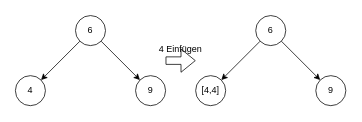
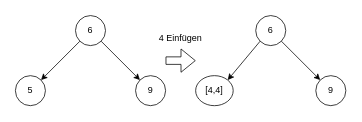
  <mxCell id="0" />
  <mxCell id="1" parent="0" />
  <mxCell id="2" value="6" style="ellipse;whiteSpace=wrap;html=1;aspect=fixed;" vertex="1" parent="1"><mxGeometry x="100" y="20" width="40" height="40" as="geometry" /></mxCell>
- <mxCell id="3" value="4" style="ellipse;whiteSpace=wrap;html=1;aspect=fixed;" vertex="1" parent="1"><mxGeometry x="20" y="100" width="40" height="40" as="geometry" /></mxCell>
+ <mxCell id="3" value="5" style="ellipse;whiteSpace=wrap;html=1;aspect=fixed;" vertex="1" parent="1"><mxGeometry x="20" y="100" width="40" height="40" as="geometry" /></mxCell>
  <mxCell id="4" value="9" style="ellipse;whiteSpace=wrap;html=1;aspect=fixed;" vertex="1" parent="1"><mxGeometry x="180" y="100" width="40" height="40" as="geometry" /></mxCell>
  <mxCell id="5" value="" style="endArrow=classic;html=1;exitX=0;exitY=1;exitDx=0;exitDy=0;entryX=1;entryY=0;entryDx=0;entryDy=0;" edge="1" parent="1" source="2" target="3"><mxGeometry width="50" height="50" relative="1" as="geometry"><mxPoint x="220" y="80" as="sourcePoint" /><mxPoint x="270" y="30" as="targetPoint" /></mxGeometry></mxCell>
  <mxCell id="6" value="" style="endArrow=classic;html=1;exitX=1;exitY=1;exitDx=0;exitDy=0;entryX=0;entryY=0;entryDx=0;entryDy=0;" edge="1" parent="1" source="2" target="4"><mxGeometry width="50" height="50" relative="1" as="geometry"><mxPoint x="115.858" y="64.142" as="sourcePoint" /><mxPoint x="190" y="110" as="targetPoint" /></mxGeometry></mxCell>
  <mxCell id="7" value="6" style="ellipse;whiteSpace=wrap;html=1;aspect=fixed;" vertex="1" parent="1"><mxGeometry x="340" y="20" width="40" height="40" as="geometry" /></mxCell>
- <mxCell id="8" value="[4,4]" style="ellipse;whiteSpace=wrap;html=1;aspect=fixed;" vertex="1" parent="1"><mxGeometry x="260" y="100" width="40" height="40" as="geometry" /></mxCell>
+ <mxCell id="8" value="[4,4]" style="ellipse;whiteSpace=wrap;html=1;aspect=fixed;" vertex="1" parent="1"><mxGeometry x="260" y="100" width="50" height="40" as="geometry" /></mxCell>
  <mxCell id="9" value="9" style="ellipse;whiteSpace=wrap;html=1;aspect=fixed;" vertex="1" parent="1"><mxGeometry x="420" y="100" width="40" height="40" as="geometry" /></mxCell>
  <mxCell id="10" value="" style="endArrow=classic;html=1;exitX=0;exitY=1;exitDx=0;exitDy=0;entryX=1;entryY=0;entryDx=0;entryDy=0;" edge="1" parent="1" source="7" target="8"><mxGeometry width="50" height="50" relative="1" as="geometry"><mxPoint x="460" y="80" as="sourcePoint" /><mxPoint x="510" y="30" as="targetPoint" /></mxGeometry></mxCell>
  <mxCell id="11" value="" style="endArrow=classic;html=1;exitX=1;exitY=1;exitDx=0;exitDy=0;entryX=0;entryY=0;entryDx=0;entryDy=0;" edge="1" parent="1" source="7" target="9"><mxGeometry width="50" height="50" relative="1" as="geometry"><mxPoint x="355.858" y="64.142" as="sourcePoint" /><mxPoint x="430" y="110" as="targetPoint" /></mxGeometry></mxCell>
- <mxCell id="12" value="4 Einfügen" style="text;html=1;strokeColor=none;fillColor=none;align=center;verticalAlign=middle;whiteSpace=wrap;rounded=0;" vertex="1" parent="1"><mxGeometry x="200" y="55" width="80" height="20" as="geometry" /></mxCell>
+ <mxCell id="12" value="4 Einfügen" style="text;html=1;strokeColor=none;fillColor=none;align=center;verticalAlign=middle;whiteSpace=wrap;rounded=0;" vertex="1" parent="1"><mxGeometry x="200" y="40" width="80" height="20" as="geometry" /></mxCell>
  <mxCell id="13" value="" style="shape=flexArrow;endArrow=classic;html=1;" edge="1" parent="1"><mxGeometry width="50" height="50" relative="1" as="geometry"><mxPoint x="220" y="80" as="sourcePoint" /><mxPoint x="260" y="80" as="targetPoint" /></mxGeometry></mxCell>
